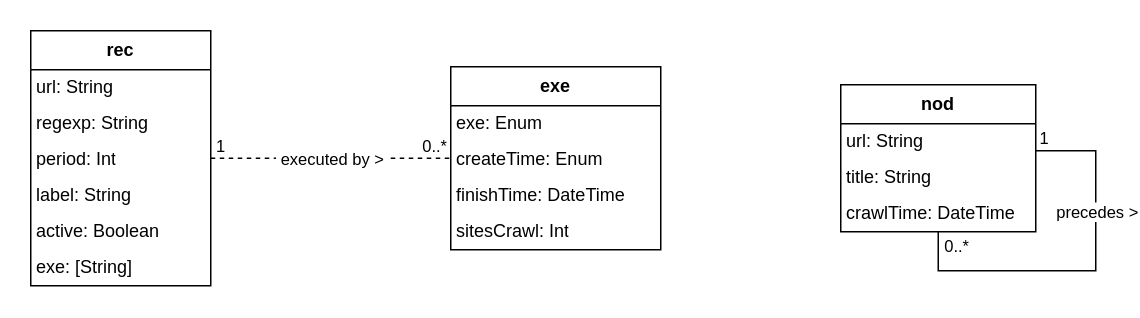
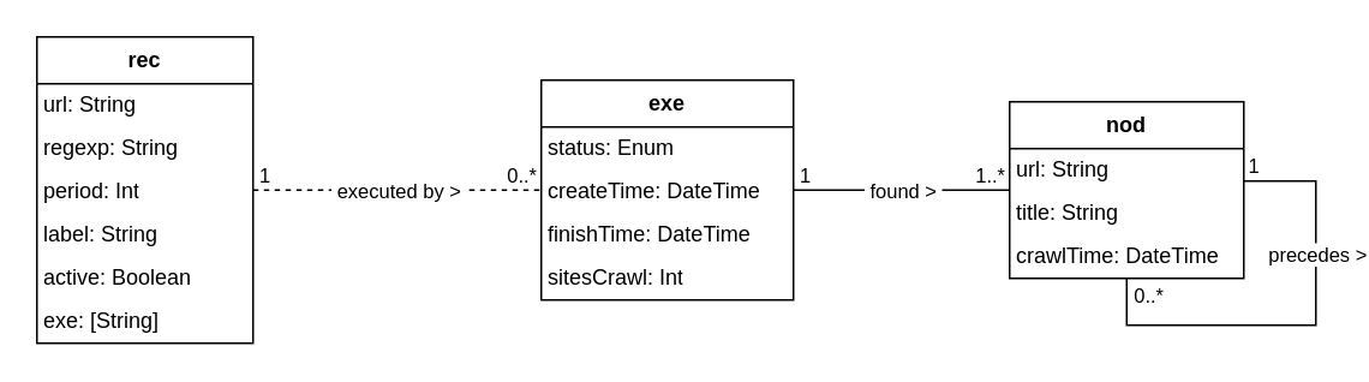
  <mxCell id="0" />
  <mxCell id="1" parent="0" />
  <mxCell id="2" value="&lt;b&gt;rec&lt;/b&gt;" style="swimlane;fontStyle=0;childLayout=stackLayout;horizontal=1;startSize=26;fillColor=none;horizontalStack=0;resizeParent=1;resizeParentMax=0;resizeLast=0;collapsible=1;marginBottom=0;whiteSpace=wrap;html=1;fontSize=12;spacing=2;" vertex="1" parent="1"><mxGeometry x="20" y="20" width="120" height="170" as="geometry"><mxRectangle x="40" y="40" width="60" height="30" as="alternateBounds" /></mxGeometry></mxCell>
  <mxCell id="3" value="url: String" style="text;strokeColor=none;fillColor=none;align=left;verticalAlign=top;spacingLeft=4;spacingRight=4;overflow=hidden;rotatable=0;points=[[0,0.5],[1,0.5]];portConstraint=eastwest;whiteSpace=wrap;html=1;spacing=0;" vertex="1" parent="2"><mxGeometry y="26" width="120" height="24" as="geometry" /></mxCell>
  <mxCell id="4" value="regexp: String" style="text;strokeColor=none;fillColor=none;align=left;verticalAlign=top;spacingLeft=4;spacingRight=4;overflow=hidden;rotatable=0;points=[[0,0.5],[1,0.5]];portConstraint=eastwest;whiteSpace=wrap;html=1;spacing=0;" vertex="1" parent="2"><mxGeometry y="50" width="120" height="24" as="geometry" /></mxCell>
  <mxCell id="5" value="period: Int" style="text;strokeColor=none;fillColor=none;align=left;verticalAlign=top;spacingLeft=4;spacingRight=4;overflow=hidden;rotatable=0;points=[[0,0.5],[1,0.5]];portConstraint=eastwest;whiteSpace=wrap;html=1;spacing=0;" vertex="1" parent="2"><mxGeometry y="74" width="120" height="24" as="geometry" /></mxCell>
  <mxCell id="6" value="label: String" style="text;strokeColor=none;fillColor=none;align=left;verticalAlign=top;spacingLeft=4;spacingRight=4;overflow=hidden;rotatable=0;points=[[0,0.5],[1,0.5]];portConstraint=eastwest;whiteSpace=wrap;html=1;spacing=0;" vertex="1" parent="2"><mxGeometry y="98" width="120" height="24" as="geometry" /></mxCell>
  <mxCell id="7" value="active: Boolean" style="text;strokeColor=none;fillColor=none;align=left;verticalAlign=top;spacingLeft=4;spacingRight=4;overflow=hidden;rotatable=0;points=[[0,0.5],[1,0.5]];portConstraint=eastwest;whiteSpace=wrap;html=1;spacing=0;" vertex="1" parent="2"><mxGeometry y="122" width="120" height="24" as="geometry" /></mxCell>
  <mxCell id="8" value="exe: [String]" style="text;strokeColor=none;fillColor=none;align=left;verticalAlign=top;spacingLeft=4;spacingRight=4;overflow=hidden;rotatable=0;points=[[0,0.5],[1,0.5]];portConstraint=eastwest;whiteSpace=wrap;html=1;spacing=0;" vertex="1" parent="2"><mxGeometry y="146" width="120" height="24" as="geometry" /></mxCell>
  <mxCell id="9" value="&lt;b&gt;exe&lt;/b&gt;" style="swimlane;fontStyle=0;childLayout=stackLayout;horizontal=1;startSize=26;fillColor=none;horizontalStack=0;resizeParent=1;resizeParentMax=0;resizeLast=0;collapsible=1;marginBottom=0;whiteSpace=wrap;html=1;fontSize=12;spacing=2;" vertex="1" parent="1"><mxGeometry x="300" y="44" width="140" height="122" as="geometry"><mxRectangle x="40" y="40" width="60" height="30" as="alternateBounds" /></mxGeometry></mxCell>
- <mxCell id="10" value="exe: Enum" style="text;strokeColor=none;fillColor=none;align=left;verticalAlign=top;spacingLeft=4;spacingRight=4;overflow=hidden;rotatable=0;points=[[0,0.5],[1,0.5]];portConstraint=eastwest;whiteSpace=wrap;html=1;spacing=0;" vertex="1" parent="9"><mxGeometry y="26" width="140" height="24" as="geometry" /></mxCell>
- <mxCell id="11" value="createTime: Enum" style="text;strokeColor=none;fillColor=none;align=left;verticalAlign=top;spacingLeft=4;spacingRight=4;overflow=hidden;rotatable=0;points=[[0,0.5],[1,0.5]];portConstraint=eastwest;whiteSpace=wrap;html=1;spacing=0;" vertex="1" parent="9"><mxGeometry y="50" width="140" height="24" as="geometry" /></mxCell>
+ <mxCell id="10" value="status: Enum" style="text;strokeColor=none;fillColor=none;align=left;verticalAlign=top;spacingLeft=4;spacingRight=4;overflow=hidden;rotatable=0;points=[[0,0.5],[1,0.5]];portConstraint=eastwest;whiteSpace=wrap;html=1;spacing=0;" vertex="1" parent="9"><mxGeometry y="26" width="140" height="24" as="geometry" /></mxCell>
+ <mxCell id="11" value="createTime: DateTime" style="text;strokeColor=none;fillColor=none;align=left;verticalAlign=top;spacingLeft=4;spacingRight=4;overflow=hidden;rotatable=0;points=[[0,0.5],[1,0.5]];portConstraint=eastwest;whiteSpace=wrap;html=1;spacing=0;" vertex="1" parent="9"><mxGeometry y="50" width="140" height="24" as="geometry" /></mxCell>
  <mxCell id="12" value="finishTime: DateTime" style="text;strokeColor=none;fillColor=none;align=left;verticalAlign=top;spacingLeft=4;spacingRight=4;overflow=hidden;rotatable=0;points=[[0,0.5],[1,0.5]];portConstraint=eastwest;whiteSpace=wrap;html=1;spacing=0;" vertex="1" parent="9"><mxGeometry y="74" width="140" height="24" as="geometry" /></mxCell>
  <mxCell id="13" value="sitesCrawl: Int" style="text;strokeColor=none;fillColor=none;align=left;verticalAlign=top;spacingLeft=4;spacingRight=4;overflow=hidden;rotatable=0;points=[[0,0.5],[1,0.5]];portConstraint=eastwest;whiteSpace=wrap;html=1;spacing=0;" vertex="1" parent="9"><mxGeometry y="98" width="140" height="24" as="geometry" /></mxCell>
  <mxCell id="14" value="" style="endArrow=none;html=1;edgeStyle=orthogonalEdgeStyle;rounded=0;dashed=1;" edge="1" parent="1" source="2" target="9"><mxGeometry relative="1" as="geometry"><mxPoint x="170" y="140" as="sourcePoint" /><mxPoint x="330" y="140" as="targetPoint" /></mxGeometry></mxCell>
  <mxCell id="15" value="1" style="edgeLabel;resizable=0;html=1;align=left;verticalAlign=bottom;spacingLeft=2;spacingRight=2;" connectable="0" vertex="1" parent="14"><mxGeometry x="-1" relative="1" as="geometry" /></mxCell>
  <mxCell id="16" value="0..*" style="edgeLabel;resizable=0;html=1;align=right;verticalAlign=bottom;spacingLeft=2;spacingRight=2;" connectable="0" vertex="1" parent="14"><mxGeometry x="1" relative="1" as="geometry" /></mxCell>
  <mxCell id="17" value="&amp;nbsp;executed by &amp;gt;&amp;nbsp;" style="edgeLabel;html=1;align=center;verticalAlign=middle;resizable=0;points=[];spacingLeft=1;spacingRight=1;labelBackgroundColor=#FFFFFF;" vertex="1" connectable="0" parent="14"><mxGeometry x="-0.002" relative="1" as="geometry"><mxPoint as="offset" /></mxGeometry></mxCell>
  <mxCell id="18" value="&lt;b&gt;nod&lt;/b&gt;" style="swimlane;fontStyle=0;childLayout=stackLayout;horizontal=1;startSize=26;fillColor=none;horizontalStack=0;resizeParent=1;resizeParentMax=0;resizeLast=0;collapsible=1;marginBottom=0;whiteSpace=wrap;html=1;fontSize=12;spacing=2;" vertex="1" parent="1"><mxGeometry x="560" y="56" width="130" height="98" as="geometry"><mxRectangle x="40" y="40" width="60" height="30" as="alternateBounds" /></mxGeometry></mxCell>
  <mxCell id="19" value="url: String" style="text;strokeColor=none;fillColor=none;align=left;verticalAlign=top;spacingLeft=4;spacingRight=4;overflow=hidden;rotatable=0;points=[[0,0.5],[1,0.5]];portConstraint=eastwest;whiteSpace=wrap;html=1;spacing=0;" vertex="1" parent="18"><mxGeometry y="26" width="130" height="24" as="geometry" /></mxCell>
  <mxCell id="20" value="title: String" style="text;strokeColor=none;fillColor=none;align=left;verticalAlign=top;spacingLeft=4;spacingRight=4;overflow=hidden;rotatable=0;points=[[0,0.5],[1,0.5]];portConstraint=eastwest;whiteSpace=wrap;html=1;spacing=0;" vertex="1" parent="18"><mxGeometry y="50" width="130" height="24" as="geometry" /></mxCell>
  <mxCell id="21" value="crawlTime: DateTime" style="text;strokeColor=none;fillColor=none;align=left;verticalAlign=top;spacingLeft=4;spacingRight=4;overflow=hidden;rotatable=0;points=[[0,0.5],[1,0.5]];portConstraint=eastwest;whiteSpace=wrap;html=1;spacing=0;" vertex="1" parent="18"><mxGeometry y="74" width="130" height="24" as="geometry" /></mxCell>
+ <mxCell id="22" value="" style="endArrow=none;html=1;edgeStyle=orthogonalEdgeStyle;rounded=0;" edge="1" parent="1" source="9" target="18"><mxGeometry relative="1" as="geometry"><mxPoint x="410" y="160" as="sourcePoint" /><mxPoint x="570" y="160" as="targetPoint" /></mxGeometry></mxCell>
+ <mxCell id="23" value="1" style="edgeLabel;resizable=0;html=1;align=left;verticalAlign=bottom;spacingRight=2;spacingLeft=2;" connectable="0" vertex="1" parent="22"><mxGeometry x="-1" relative="1" as="geometry" /></mxCell>
+ <mxCell id="24" value="1..*" style="edgeLabel;resizable=0;html=1;align=right;verticalAlign=bottom;spacingRight=2;spacingLeft=2;" connectable="0" vertex="1" parent="22"><mxGeometry x="1" relative="1" as="geometry" /></mxCell>
+ <mxCell id="25" value="&amp;nbsp;found &amp;gt;&amp;nbsp;" style="edgeLabel;html=1;align=center;verticalAlign=middle;resizable=0;points=[];labelBackgroundColor=#FFFFFF;" vertex="1" connectable="0" parent="22"><mxGeometry x="-0.007" y="-1" relative="1" as="geometry"><mxPoint y="-1" as="offset" /></mxGeometry></mxCell>
  <mxCell id="26" value="" style="endArrow=none;html=1;edgeStyle=orthogonalEdgeStyle;rounded=0;" edge="1" parent="1" source="18" target="18"><mxGeometry relative="1" as="geometry"><mxPoint x="520" y="150" as="sourcePoint" /><mxPoint x="680" y="150" as="targetPoint" /><Array as="points"><mxPoint x="730" y="100" /><mxPoint x="730" y="180" /><mxPoint x="625" y="180" /></Array></mxGeometry></mxCell>
  <mxCell id="27" value="1" style="edgeLabel;resizable=0;html=1;align=left;verticalAlign=bottom;" connectable="0" vertex="1" parent="26"><mxGeometry x="-1" relative="1" as="geometry"><mxPoint x="1" as="offset" /></mxGeometry></mxCell>
  <mxCell id="28" value="0..*" style="edgeLabel;resizable=0;html=1;align=right;verticalAlign=bottom;spacing=2;spacingLeft=0;spacingRight=0;spacingTop=0;" connectable="0" vertex="1" parent="26"><mxGeometry x="1" relative="1" as="geometry"><mxPoint x="21" y="18" as="offset" /></mxGeometry></mxCell>
  <mxCell id="29" value="precedes &amp;gt;" style="edgeLabel;html=1;align=center;verticalAlign=middle;resizable=0;points=[];labelBackgroundColor=#FFFFFF;" vertex="1" connectable="0" parent="26"><mxGeometry x="-0.032" y="-1" relative="1" as="geometry"><mxPoint x="1" y="-39" as="offset" /></mxGeometry></mxCell>
